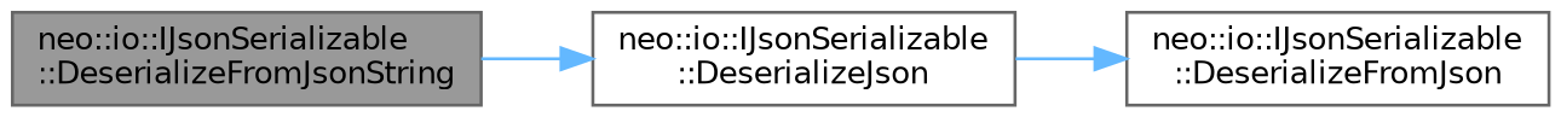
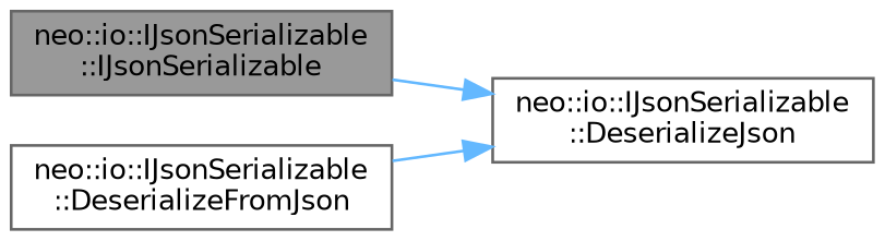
  digraph {
    fontname="DejaVu Sans"
    rankdir=LR
    node [color=grey40 fillcolor=white fontname="DejaVu Sans" fontsize=10 shape=box style=filled]
    edge [color=steelblue1 fontname="DejaVu Sans" fontsize=10 labelfontname=Helvetica labelfontsize=10 style=solid]
-   n1 [color=gray40 fillcolor=grey60 fontcolor=black height=0.2 label="neo::io::IJsonSerializable\l::DeserializeFromJsonString" width=0.4]
+   n1 [color=gray40 fillcolor=grey60 fontcolor=black height=0.2 label="neo::io::IJsonSerializable\l::IJsonSerializable" width=0.4]
    n2 [height=0.2 label="neo::io::IJsonSerializable\l::DeserializeJson" width=0.4]
    n3 [height=0.2 label="neo::io::IJsonSerializable\l::DeserializeFromJson" width=0.4]
    n1 -> n2
-   n2 -> n3
+   n3 -> n2
  }
